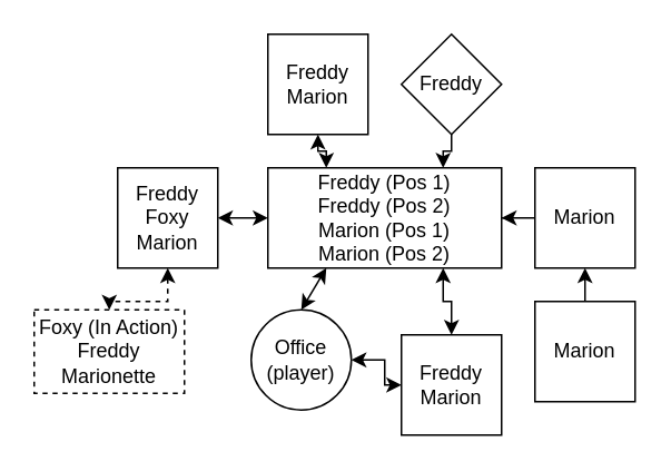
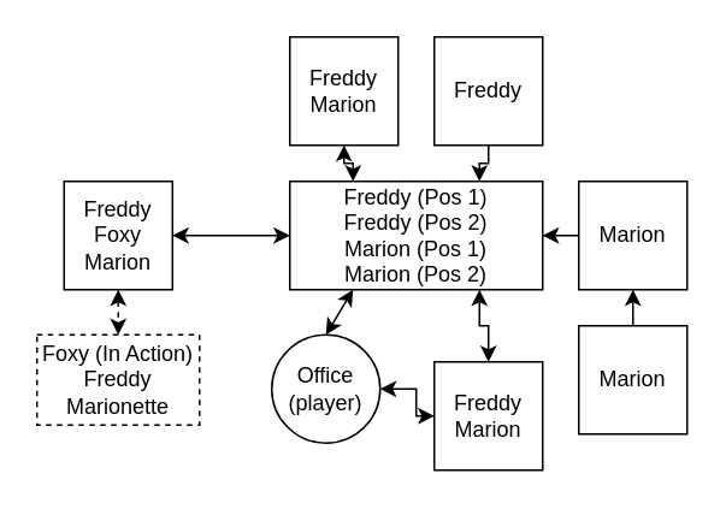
  <mxCell id="0" />
  <mxCell id="1" parent="0" />
  <mxCell id="2" value="" style="edgeStyle=orthogonalEdgeStyle;rounded=0;orthogonalLoop=1;jettySize=auto;html=1;startArrow=classic;startFill=1;endArrow=none;endFill=0;" edge="1" parent="1" source="3" target="9"><mxGeometry relative="1" as="geometry" /></mxCell>
  <mxCell id="3" value="Freddy (Pos 1)&lt;br&gt;Freddy (Pos 2)&lt;br&gt;Marion (Pos 1)&lt;br&gt;Marion (Pos 2)" style="rounded=0;whiteSpace=wrap;html=1;" vertex="1" parent="1"><mxGeometry x="160" y="100" width="140" height="60" as="geometry" /></mxCell>
  <mxCell id="4" style="edgeStyle=orthogonalEdgeStyle;rounded=0;orthogonalLoop=1;jettySize=auto;html=1;exitX=0.5;exitY=1;exitDx=0;exitDy=0;entryX=0.25;entryY=0;entryDx=0;entryDy=0;startArrow=classic;startFill=1;" edge="1" parent="1" source="5" target="3"><mxGeometry relative="1" as="geometry"><Array as="points"><mxPoint x="190" y="90" /><mxPoint x="195" y="90" /></Array></mxGeometry></mxCell>
  <mxCell id="5" value="&lt;div&gt;Freddy&lt;/div&gt;&lt;div&gt;Marion&lt;/div&gt;" style="rounded=0;whiteSpace=wrap;html=1;" vertex="1" parent="1"><mxGeometry x="160" y="20" width="60" height="60" as="geometry" /></mxCell>
  <mxCell id="6" style="edgeStyle=orthogonalEdgeStyle;rounded=0;orthogonalLoop=1;jettySize=auto;html=1;exitX=0.5;exitY=1;exitDx=0;exitDy=0;entryX=0.75;entryY=0;entryDx=0;entryDy=0;startArrow=none;startFill=0;" edge="1" parent="1" source="7" target="3"><mxGeometry relative="1" as="geometry"><Array as="points"><mxPoint x="270" y="90" /><mxPoint x="265" y="90" /></Array></mxGeometry></mxCell>
- <mxCell id="7" value="Freddy" style="rhombus;whiteSpace=wrap;html=1;" vertex="1" parent="1"><mxGeometry x="240" y="20" width="60" height="60" as="geometry" /></mxCell>
+ <mxCell id="7" value="Freddy" style="rounded=0;whiteSpace=wrap;html=1;" vertex="1" parent="1"><mxGeometry x="240" y="20" width="60" height="60" as="geometry" /></mxCell>
  <mxCell id="8" style="edgeStyle=orthogonalEdgeStyle;rounded=0;orthogonalLoop=1;jettySize=auto;html=1;exitX=0.5;exitY=1;exitDx=0;exitDy=0;entryX=0.5;entryY=0;entryDx=0;entryDy=0;startArrow=classic;startFill=1;endArrow=none;endFill=0;" edge="1" parent="1" source="9" target="10"><mxGeometry relative="1" as="geometry" /></mxCell>
  <mxCell id="9" value="Marion" style="rounded=0;whiteSpace=wrap;html=1;" vertex="1" parent="1"><mxGeometry x="320" y="100" width="60" height="60" as="geometry" /></mxCell>
  <mxCell id="10" value="Marion" style="rounded=0;whiteSpace=wrap;html=1;" vertex="1" parent="1"><mxGeometry x="320" y="180" width="60" height="60" as="geometry" /></mxCell>
  <mxCell id="11" style="edgeStyle=orthogonalEdgeStyle;rounded=0;orthogonalLoop=1;jettySize=auto;html=1;exitX=0.5;exitY=0;exitDx=0;exitDy=0;entryX=0.75;entryY=1;entryDx=0;entryDy=0;startArrow=classic;startFill=1;" edge="1" parent="1" source="12" target="3"><mxGeometry relative="1" as="geometry"><Array as="points"><mxPoint x="270" y="180" /><mxPoint x="265" y="180" /></Array></mxGeometry></mxCell>
  <mxCell id="12" value="Freddy&lt;br&gt;Marion" style="rounded=0;whiteSpace=wrap;html=1;" vertex="1" parent="1"><mxGeometry x="240" y="200" width="60" height="60" as="geometry" /></mxCell>
  <mxCell id="13" value="" style="edgeStyle=orthogonalEdgeStyle;rounded=0;orthogonalLoop=1;jettySize=auto;html=1;startArrow=classic;startFill=1;" edge="1" parent="1" source="14" target="12"><mxGeometry relative="1" as="geometry" /></mxCell>
  <mxCell id="14" value="Office&lt;br&gt;(player)" style="ellipse;whiteSpace=wrap;html=1;" vertex="1" parent="1"><mxGeometry x="150" y="185" width="60" height="60" as="geometry" /></mxCell>
  <mxCell id="15" style="edgeStyle=orthogonalEdgeStyle;rounded=0;orthogonalLoop=1;jettySize=auto;html=1;exitX=0.5;exitY=1;exitDx=0;exitDy=0;entryX=0.5;entryY=0;entryDx=0;entryDy=0;startArrow=classic;startFill=1;dashed=1;" edge="1" parent="1" source="16" target="17"><mxGeometry relative="1" as="geometry" /></mxCell>
- <mxCell id="16" value="Freddy&lt;br&gt;&lt;div&gt;Foxy&lt;/div&gt;Marion" style="rounded=0;whiteSpace=wrap;html=1;" vertex="1" parent="1"><mxGeometry x="70" y="100" width="60" height="60" as="geometry" /></mxCell>
+ <mxCell id="16" value="Freddy&lt;br&gt;&lt;div&gt;Foxy&lt;/div&gt;Marion" style="rounded=0;whiteSpace=wrap;html=1;" vertex="1" parent="1"><mxGeometry x="35" y="100" width="60" height="60" as="geometry" /></mxCell>
  <mxCell id="17" value="Foxy (In Action)&lt;br&gt;Freddy&lt;br&gt;Marionette" style="rounded=0;whiteSpace=wrap;html=1;dashed=1;" vertex="1" parent="1"><mxGeometry x="20" y="185" width="90" height="50" as="geometry" /></mxCell>
  <mxCell id="18" value="" style="endArrow=classic;startArrow=classic;html=1;rounded=0;exitX=1;exitY=0.5;exitDx=0;exitDy=0;entryX=0;entryY=0.5;entryDx=0;entryDy=0;" edge="1" parent="1" source="16" target="3"><mxGeometry width="50" height="50" relative="1" as="geometry"><mxPoint x="200" y="200" as="sourcePoint" /><mxPoint x="250" y="150" as="targetPoint" /></mxGeometry></mxCell>
  <mxCell id="19" value="" style="endArrow=classic;startArrow=classic;html=1;rounded=0;exitX=0.25;exitY=1;exitDx=0;exitDy=0;entryX=0.5;entryY=0;entryDx=0;entryDy=0;" edge="1" parent="1" source="3" target="14"><mxGeometry width="50" height="50" relative="1" as="geometry"><mxPoint x="170" y="170" as="sourcePoint" /><mxPoint x="200" y="170" as="targetPoint" /></mxGeometry></mxCell>
